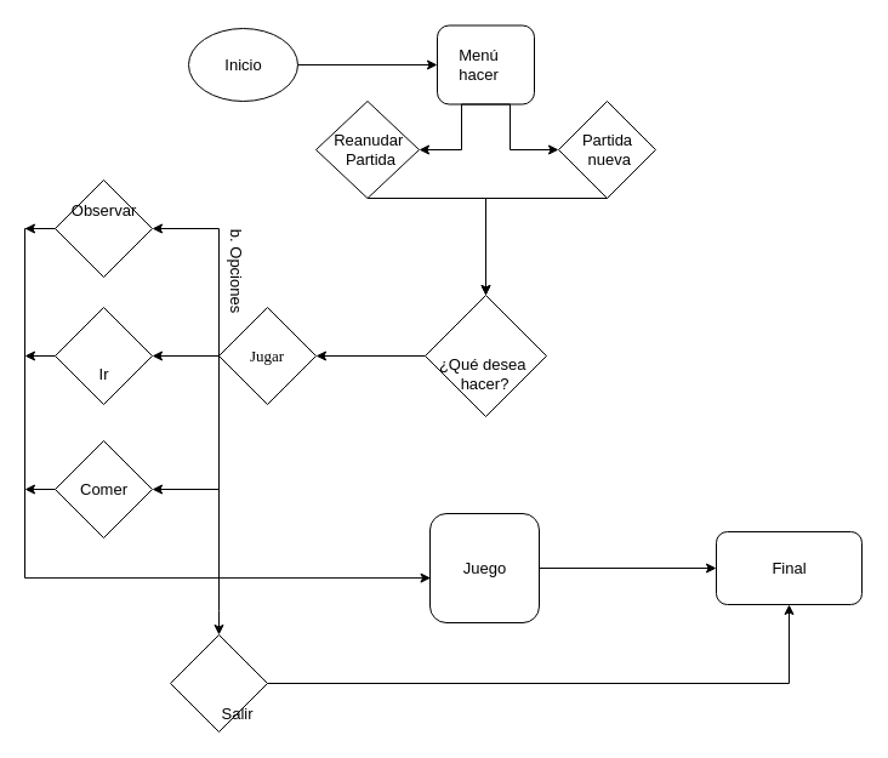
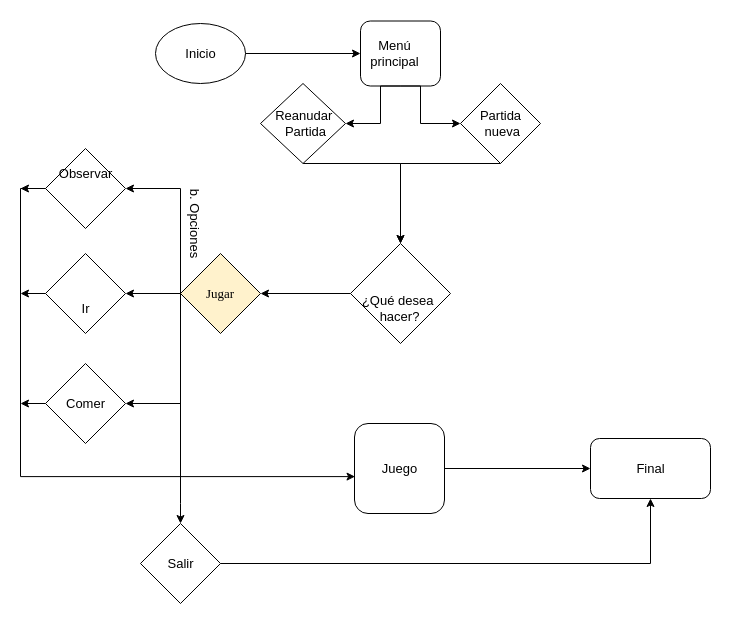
  <mxCell id="0" />
  <mxCell id="1" parent="0" />
  <mxCell id="2" value="" style="ellipse;whiteSpace=wrap;html=1;" parent="1" vertex="1"><mxGeometry x="155" y="23" width="90" height="60" as="geometry" /></mxCell>
  <mxCell id="3" value="" style="edgeStyle=orthogonalEdgeStyle;rounded=0;orthogonalLoop=1;jettySize=auto;html=1;fontFamily=Verdana;fontSize=13;exitX=1;exitY=0.5;exitDx=0;exitDy=0;" parent="1" source="2" target="6" edge="1"><mxGeometry relative="1" as="geometry" /></mxCell>
  <mxCell id="4" value="Inicio" style="text;html=1;resizable=0;autosize=1;align=center;verticalAlign=middle;points=[];fillColor=none;strokeColor=none;rounded=0;fontSize=13;" parent="1" vertex="1"><mxGeometry x="175" y="43" width="50" height="20" as="geometry" /></mxCell>
  <mxCell id="5" value="" style="edgeStyle=orthogonalEdgeStyle;rounded=0;orthogonalLoop=1;jettySize=auto;html=1;fontFamily=Verdana;fontSize=13;exitX=0.5;exitY=1;exitDx=0;exitDy=0;" parent="1" source="22" target="11" edge="1"><mxGeometry relative="1" as="geometry"><Array as="points"><mxPoint x="400" y="163" /></Array></mxGeometry></mxCell>
  <mxCell id="6" value="" style="rounded=1;whiteSpace=wrap;html=1;fontFamily=Verdana;fontSize=13;" parent="1" vertex="1"><mxGeometry x="360" y="20.5" width="80" height="65" as="geometry" /></mxCell>
- <mxCell id="7" value="Menú &lt;br&gt;hacer" style="text;html=1;resizable=0;autosize=1;align=center;verticalAlign=middle;points=[];fillColor=none;strokeColor=none;rounded=0;fontFamily=Helvetica;fontSize=13;" parent="1" vertex="1"><mxGeometry x="364" y="33" width="60" height="40" as="geometry" /></mxCell>
+ <mxCell id="7" value="Menú &lt;br&gt;principal" style="text;html=1;resizable=0;autosize=1;align=center;verticalAlign=middle;points=[];fillColor=none;strokeColor=none;rounded=0;fontFamily=Helvetica;fontSize=13;" parent="1" vertex="1"><mxGeometry x="364" y="33" width="60" height="40" as="geometry" /></mxCell>
  <mxCell id="8" value="" style="edgeStyle=orthogonalEdgeStyle;rounded=0;orthogonalLoop=1;jettySize=auto;html=1;fontFamily=Helvetica;fontSize=13;exitX=0;exitY=0.5;exitDx=0;exitDy=0;entryX=0.006;entryY=0.59;entryDx=0;entryDy=0;entryPerimeter=0;" parent="1" source="19" target="9" edge="1"><mxGeometry relative="1" as="geometry"><mxPoint x="160" y="563" as="targetPoint" /><Array as="points"><mxPoint x="20" y="188" /><mxPoint x="20" y="476" /></Array></mxGeometry></mxCell>
  <mxCell id="9" value="" style="rounded=1;whiteSpace=wrap;html=1;fontFamily=Verdana;fontSize=13;" parent="1" vertex="1"><mxGeometry x="354" y="423" width="90" height="90" as="geometry" /></mxCell>
  <mxCell id="10" value="" style="edgeStyle=orthogonalEdgeStyle;rounded=0;orthogonalLoop=1;jettySize=auto;html=1;fontFamily=Verdana;fontSize=13;exitX=0;exitY=0.5;exitDx=0;exitDy=0;" parent="1" source="11" edge="1"><mxGeometry relative="1" as="geometry"><mxPoint x="100" y="333" as="sourcePoint" /><mxPoint x="260" y="293" as="targetPoint" /></mxGeometry></mxCell>
  <mxCell id="11" value="" style="rhombus;whiteSpace=wrap;html=1;fontFamily=Verdana;fontSize=13;" parent="1" vertex="1"><mxGeometry x="350" y="243" width="100" height="100" as="geometry" /></mxCell>
  <mxCell id="12" value="" style="rounded=1;whiteSpace=wrap;html=1;fontSize=13;fontFamily=Verdana;" parent="1" vertex="1"><mxGeometry x="590" y="438" width="120" height="60" as="geometry" /></mxCell>
  <mxCell id="13" value="¿Qué desea&amp;nbsp;&lt;br&gt;hacer?" style="text;html=1;resizable=0;autosize=1;align=center;verticalAlign=middle;points=[];fillColor=none;strokeColor=none;rounded=0;fontFamily=Helvetica;fontSize=13;" parent="1" vertex="1"><mxGeometry x="354" y="288" width="90" height="40" as="geometry" /></mxCell>
  <mxCell id="14" value="Final" style="text;html=1;resizable=0;autosize=1;align=center;verticalAlign=middle;points=[];fillColor=none;strokeColor=none;rounded=0;fontFamily=Helvetica;fontSize=13;" parent="1" vertex="1"><mxGeometry x="630" y="458" width="40" height="20" as="geometry" /></mxCell>
  <mxCell id="15" value="b. Opciones" style="text;html=1;resizable=0;autosize=1;align=center;verticalAlign=middle;points=[];fillColor=none;strokeColor=none;rounded=0;fontFamily=Helvetica;fontSize=13;rotation=90;" parent="1" vertex="1"><mxGeometry x="150" y="213" width="90" height="20" as="geometry" /></mxCell>
  <mxCell id="16" value="" style="edgeStyle=orthogonalEdgeStyle;rounded=0;orthogonalLoop=1;jettySize=auto;html=1;fontFamily=Helvetica;fontSize=13;exitX=0;exitY=0.5;exitDx=0;exitDy=0;" parent="1" source="17" target="19" edge="1"><mxGeometry relative="1" as="geometry"><Array as="points"><mxPoint x="180" y="188" /></Array></mxGeometry></mxCell>
- <mxCell id="17" value="Jugar" style="rhombus;whiteSpace=wrap;html=1;fontFamily=Verdana;fontSize=13;" parent="1" vertex="1"><mxGeometry x="180" y="253" width="80" height="80" as="geometry" /></mxCell>
+ <mxCell id="17" value="Jugar" style="rhombus;whiteSpace=wrap;html=1;fontFamily=Verdana;fontSize=13;fillColor=#fff2cc;" parent="1" vertex="1"><mxGeometry x="180" y="253" width="80" height="80" as="geometry" /></mxCell>
  <mxCell id="18" value="" style="edgeStyle=orthogonalEdgeStyle;rounded=0;orthogonalLoop=1;jettySize=auto;html=1;fontFamily=Helvetica;fontSize=13;entryX=1;entryY=0.5;entryDx=0;entryDy=0;" parent="1" target="30" edge="1"><mxGeometry relative="1" as="geometry"><mxPoint x="180" y="293" as="sourcePoint" /><Array as="points"><mxPoint x="180" y="403" /></Array></mxGeometry></mxCell>
  <mxCell id="19" value="" style="rhombus;whiteSpace=wrap;html=1;fontFamily=Helvetica;fontSize=13;" parent="1" vertex="1"><mxGeometry x="45" y="148" width="80" height="80" as="geometry" /></mxCell>
  <mxCell id="20" value="Juego" style="text;html=1;resizable=0;autosize=1;align=center;verticalAlign=middle;points=[];fillColor=none;strokeColor=none;rounded=0;fontFamily=Helvetica;fontSize=13;" parent="1" vertex="1"><mxGeometry x="374" y="458" width="50" height="20" as="geometry" /></mxCell>
  <mxCell id="21" value="" style="edgeStyle=orthogonalEdgeStyle;rounded=0;orthogonalLoop=1;jettySize=auto;html=1;entryX=1;entryY=0.5;entryDx=0;entryDy=0;exitX=0.5;exitY=1;exitDx=0;exitDy=0;" edge="1" parent="1" source="6" target="22"><mxGeometry relative="1" as="geometry"><mxPoint x="300" y="133" as="sourcePoint" /><Array as="points"><mxPoint x="380" y="86" /><mxPoint x="380" y="123" /></Array></mxGeometry></mxCell>
  <mxCell id="22" value="" style="rhombus;whiteSpace=wrap;html=1;fontFamily=Verdana;fontSize=13;" vertex="1" parent="1"><mxGeometry x="260" y="83" width="85" height="80" as="geometry" /></mxCell>
  <mxCell id="23" value="" style="rhombus;whiteSpace=wrap;html=1;fontFamily=Verdana;fontSize=13;" vertex="1" parent="1"><mxGeometry x="460" y="83" width="80" height="80" as="geometry" /></mxCell>
  <mxCell id="24" value="" style="edgeStyle=orthogonalEdgeStyle;rounded=0;orthogonalLoop=1;jettySize=auto;html=1;entryX=0;entryY=0.5;entryDx=0;entryDy=0;exitX=0.5;exitY=1;exitDx=0;exitDy=0;" edge="1" parent="1" source="6" target="23"><mxGeometry relative="1" as="geometry"><mxPoint x="490" y="93" as="sourcePoint" /><mxPoint x="420" y="135.5" as="targetPoint" /><Array as="points"><mxPoint x="420" y="86" /><mxPoint x="420" y="123" /><mxPoint x="460" y="123" /></Array></mxGeometry></mxCell>
  <mxCell id="25" value="" style="edgeStyle=orthogonalEdgeStyle;rounded=0;orthogonalLoop=1;jettySize=auto;html=1;fontFamily=Verdana;fontSize=13;exitX=0.5;exitY=1;exitDx=0;exitDy=0;entryX=0.5;entryY=0;entryDx=0;entryDy=0;" edge="1" parent="1" source="23" target="11"><mxGeometry relative="1" as="geometry"><mxPoint x="317.5" y="173" as="sourcePoint" /><mxPoint x="410" y="253" as="targetPoint" /><Array as="points"><mxPoint x="400" y="163" /></Array></mxGeometry></mxCell>
  <mxCell id="26" value="Partida&lt;br&gt;&lt;span style=&quot;color: rgba(0 , 0 , 0 , 0) ; font-family: monospace ; font-size: 0px&quot;&gt;%3CmxGraphModel%3E%3Croot%3E%3CmxCell%20id%3D%220%22%2F%3E%3CmxCell%20id%3D%221%22%20parent%3D%220%22%2F%3E%3CmxCell%20id%3D%222%22%20value%3D%22Men%C3%BA%20%26lt%3Bbr%26gt%3Bprincipal%22%20style%3D%22text%3Bhtml%3D1%3Bresizable%3D0%3Bautosize%3D1%3Balign%3Dcenter%3BverticalAlign%3Dmiddle%3Bpoints%3D%5B%5D%3BfillColor%3Dnone%3BstrokeColor%3Dnone%3Brounded%3D0%3BfontFamily%3DHelvetica%3BfontSize%3D13%3B%22%20vertex%3D%221%22%20parent%3D%221%22%3E%3CmxGeometry%20x%3D%22384%22%20y%3D%2230%22%20width%3D%2260%22%20height%3D%2240%22%20as%3D%22geometry%22%2F%3E%3C%2FmxCell%3E%3C%2Froot%3E%3C%2FmxGraphModel%3E&lt;/span&gt;&amp;nbsp;nueva" style="text;html=1;resizable=0;autosize=1;align=center;verticalAlign=middle;points=[];fillColor=none;strokeColor=none;rounded=0;fontFamily=Helvetica;fontSize=13;" vertex="1" parent="1"><mxGeometry x="470" y="103" width="60" height="40" as="geometry" /></mxCell>
  <mxCell id="27" value="Reanudar&amp;nbsp;&lt;br&gt;Partida" style="text;html=1;resizable=0;autosize=1;align=center;verticalAlign=middle;points=[];fillColor=none;strokeColor=none;rounded=0;fontFamily=Helvetica;fontSize=13;" vertex="1" parent="1"><mxGeometry x="265" y="103" width="80" height="40" as="geometry" /></mxCell>
  <mxCell id="28" value="" style="rhombus;whiteSpace=wrap;html=1;fontFamily=Helvetica;fontSize=13;" vertex="1" parent="1"><mxGeometry x="45" y="253" width="80" height="80" as="geometry" /></mxCell>
  <mxCell id="29" value="" style="edgeStyle=orthogonalEdgeStyle;rounded=0;orthogonalLoop=1;jettySize=auto;html=1;fontFamily=Helvetica;fontSize=13;exitX=0;exitY=0.5;exitDx=0;exitDy=0;entryX=1;entryY=0.5;entryDx=0;entryDy=0;" edge="1" parent="1" source="17" target="28"><mxGeometry relative="1" as="geometry"><mxPoint x="190" y="303" as="sourcePoint" /><mxPoint x="135" y="198" as="targetPoint" /><Array as="points"><mxPoint x="130" y="293" /><mxPoint x="130" y="293" /></Array></mxGeometry></mxCell>
  <mxCell id="30" value="" style="rhombus;whiteSpace=wrap;html=1;fontFamily=Helvetica;fontSize=13;" vertex="1" parent="1"><mxGeometry x="45" y="363" width="80" height="80" as="geometry" /></mxCell>
  <mxCell id="31" value="" style="edgeStyle=orthogonalEdgeStyle;rounded=0;orthogonalLoop=1;jettySize=auto;html=1;fontFamily=Helvetica;fontSize=13;exitX=0;exitY=0.5;exitDx=0;exitDy=0;" edge="1" parent="1" source="28"><mxGeometry relative="1" as="geometry"><mxPoint x="50" y="293" as="sourcePoint" /><Array as="points" /><mxPoint x="20" y="293" as="targetPoint" /></mxGeometry></mxCell>
  <mxCell id="32" value="" style="edgeStyle=orthogonalEdgeStyle;rounded=0;orthogonalLoop=1;jettySize=auto;html=1;fontFamily=Helvetica;fontSize=13;exitX=0;exitY=0.5;exitDx=0;exitDy=0;" edge="1" parent="1" source="30"><mxGeometry relative="1" as="geometry"><mxPoint x="55" y="303" as="sourcePoint" /><Array as="points" /><mxPoint x="20" y="403" as="targetPoint" /></mxGeometry></mxCell>
  <mxCell id="33" value="" style="edgeStyle=orthogonalEdgeStyle;rounded=0;orthogonalLoop=1;jettySize=auto;html=1;fontFamily=Helvetica;fontSize=13;exitX=0;exitY=0.5;exitDx=0;exitDy=0;" edge="1" parent="1" source="19"><mxGeometry relative="1" as="geometry"><mxPoint x="65" y="313" as="sourcePoint" /><Array as="points" /><mxPoint x="20" y="188" as="targetPoint" /></mxGeometry></mxCell>
  <mxCell id="34" value="Observar" style="text;html=1;resizable=0;autosize=1;align=center;verticalAlign=middle;points=[];fillColor=none;strokeColor=none;rounded=0;fontFamily=Helvetica;fontSize=13;" vertex="1" parent="1"><mxGeometry x="50" y="163" width="70" height="20" as="geometry" /></mxCell>
  <mxCell id="35" value="Ir" style="text;html=1;resizable=0;autosize=1;align=center;verticalAlign=middle;points=[];fillColor=none;strokeColor=none;rounded=0;fontFamily=Helvetica;fontSize=13;" vertex="1" parent="1"><mxGeometry x="75" y="298" width="20" height="20" as="geometry" /></mxCell>
  <mxCell id="36" value="Comer" style="text;html=1;resizable=0;autosize=1;align=center;verticalAlign=middle;points=[];fillColor=none;strokeColor=none;rounded=0;fontFamily=Helvetica;fontSize=13;" vertex="1" parent="1"><mxGeometry x="60" y="393" width="50" height="20" as="geometry" /></mxCell>
  <mxCell id="37" value="" style="rhombus;whiteSpace=wrap;html=1;fontFamily=Helvetica;fontSize=13;" vertex="1" parent="1"><mxGeometry x="140" y="523" width="80" height="80" as="geometry" /></mxCell>
  <mxCell id="38" value="" style="edgeStyle=orthogonalEdgeStyle;rounded=0;orthogonalLoop=1;jettySize=auto;html=1;fontFamily=Helvetica;fontSize=13;entryX=0.5;entryY=0;entryDx=0;entryDy=0;" edge="1" parent="1" target="37"><mxGeometry relative="1" as="geometry"><mxPoint x="180" y="293" as="sourcePoint" /><Array as="points"><mxPoint x="180" y="503" /></Array><mxPoint x="165.35" y="554.06" as="targetPoint" /></mxGeometry></mxCell>
- <mxCell id="39" value="Salir" style="text;html=1;resizable=0;autosize=1;align=center;verticalAlign=middle;points=[];fillColor=none;strokeColor=none;rounded=0;fontFamily=Helvetica;fontSize=13;" vertex="1" parent="1"><mxGeometry x="175" y="578" width="40" height="20" as="geometry" /></mxCell>
+ <mxCell id="39" value="Salir" style="text;html=1;resizable=0;autosize=1;align=center;verticalAlign=middle;points=[];fillColor=none;strokeColor=none;rounded=0;fontFamily=Helvetica;fontSize=13;" vertex="1" parent="1"><mxGeometry x="160" y="553" width="40" height="20" as="geometry" /></mxCell>
  <mxCell id="40" value="" style="edgeStyle=orthogonalEdgeStyle;rounded=0;orthogonalLoop=1;jettySize=auto;html=1;fontFamily=Verdana;fontSize=13;exitX=1;exitY=0.5;exitDx=0;exitDy=0;entryX=0.5;entryY=1;entryDx=0;entryDy=0;" edge="1" parent="1" source="37" target="12"><mxGeometry relative="1" as="geometry"><mxPoint x="360" y="303" as="sourcePoint" /><mxPoint x="270" y="303" as="targetPoint" /></mxGeometry></mxCell>
  <mxCell id="41" value="" style="edgeStyle=orthogonalEdgeStyle;rounded=0;orthogonalLoop=1;jettySize=auto;html=1;fontFamily=Verdana;fontSize=13;exitX=1;exitY=0.5;exitDx=0;exitDy=0;entryX=0;entryY=0.5;entryDx=0;entryDy=0;" edge="1" parent="1" source="9" target="12"><mxGeometry relative="1" as="geometry"><mxPoint x="135" y="553" as="sourcePoint" /><mxPoint x="660" y="448" as="targetPoint" /></mxGeometry></mxCell>
